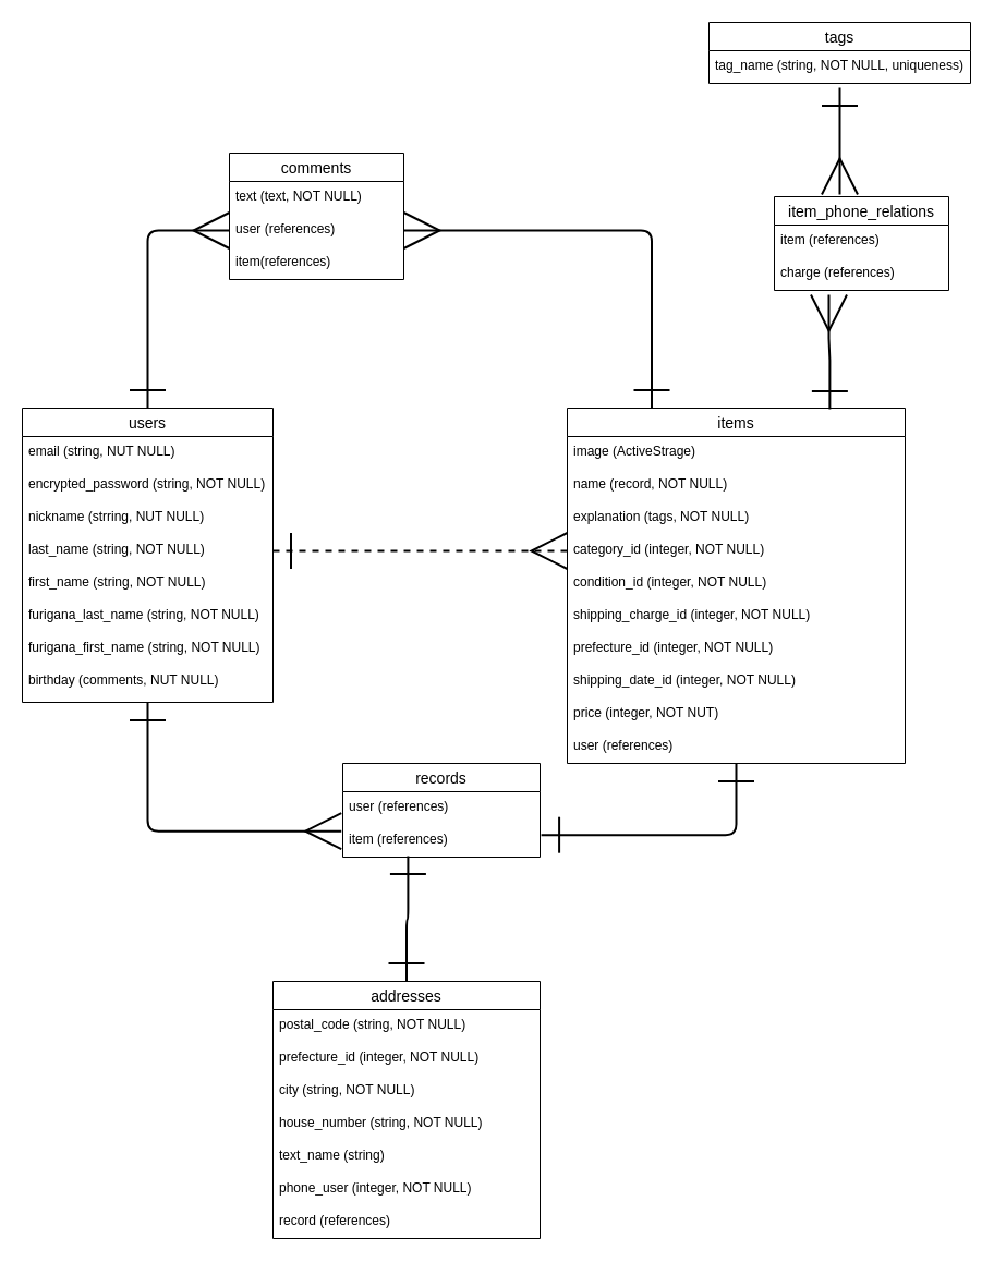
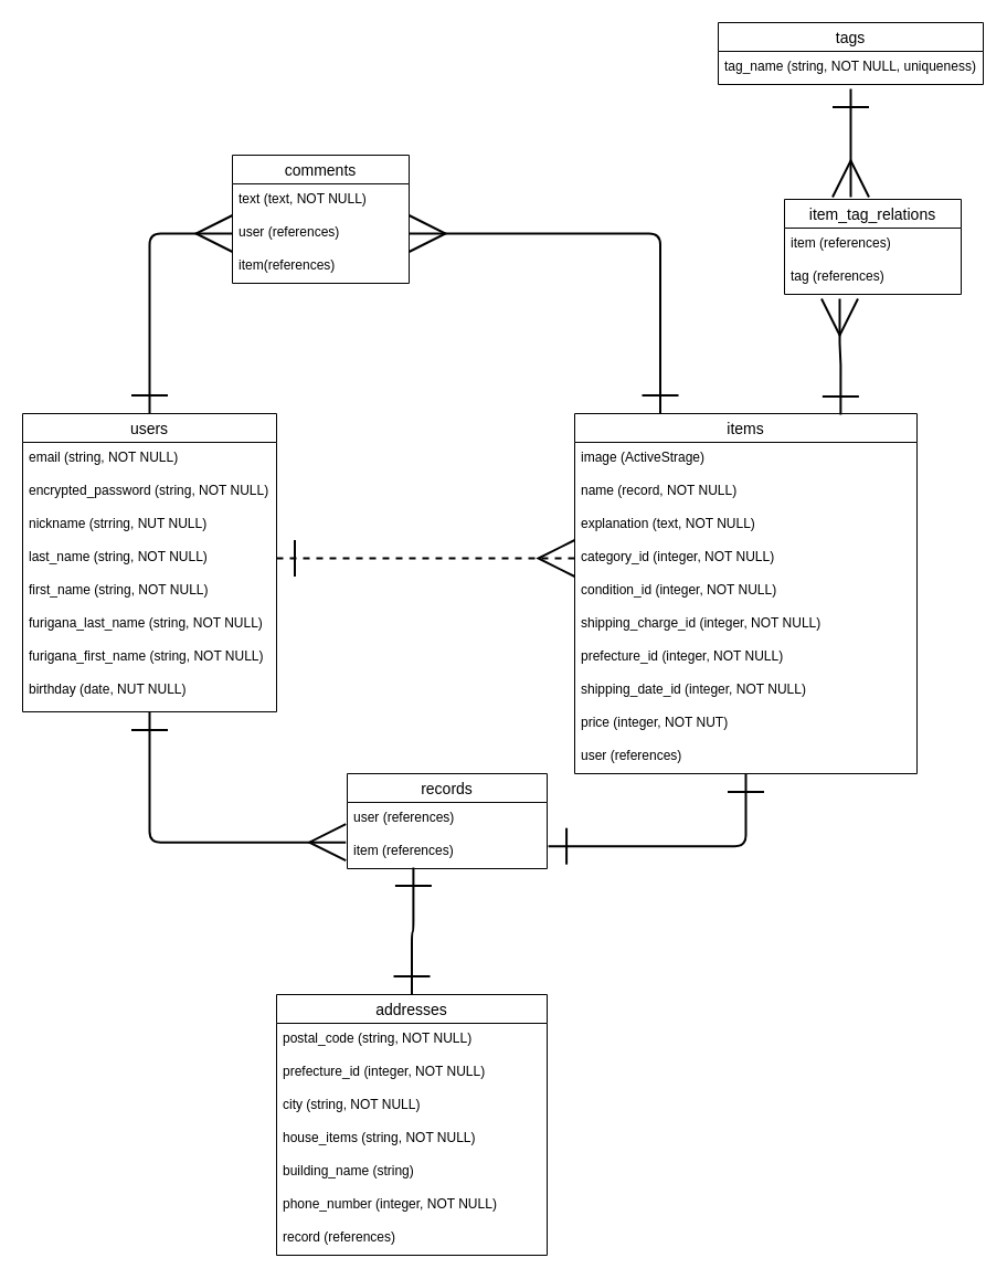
  <mxCell id="0" />
  <mxCell id="1" parent="0" />
  <mxCell id="2" style="edgeStyle=orthogonalEdgeStyle;curved=0;rounded=1;sketch=0;orthogonalLoop=1;jettySize=auto;html=1;entryX=-0.007;entryY=0.207;entryDx=0;entryDy=0;entryPerimeter=0;startArrow=ERone;startFill=0;startSize=30;endArrow=ERmany;endFill=0;endSize=30;strokeWidth=2;fontSize=12;" edge="1" parent="1" source="4" target="29"><mxGeometry relative="1" as="geometry" /></mxCell>
  <mxCell id="3" style="edgeStyle=orthogonalEdgeStyle;rounded=1;jumpSize=6;orthogonalLoop=1;jettySize=auto;html=1;startArrow=ERone;startFill=0;startSize=30;endArrow=ERmany;endFill=0;endSize=30;strokeWidth=2;" edge="1" parent="1" source="4" target="48"><mxGeometry relative="1" as="geometry" /></mxCell>
  <mxCell id="4" value="users" style="swimlane;fontStyle=0;childLayout=stackLayout;horizontal=1;startSize=26;horizontalStack=0;resizeParent=1;resizeParentMax=0;resizeLast=0;collapsible=1;marginBottom=0;align=center;fontSize=14;fillColor=none;" vertex="1" parent="1"><mxGeometry x="20" y="374" width="230" height="270" as="geometry" /></mxCell>
- <mxCell id="5" value="email (string, NUT NULL)" style="text;strokeColor=none;fillColor=none;spacingLeft=4;spacingRight=4;overflow=hidden;rotatable=0;points=[[0,0.5],[1,0.5]];portConstraint=eastwest;fontSize=12;" vertex="1" parent="4"><mxGeometry y="26" width="230" height="30" as="geometry" /></mxCell>
+ <mxCell id="5" value="email (string, NOT NULL)" style="text;strokeColor=none;fillColor=none;spacingLeft=4;spacingRight=4;overflow=hidden;rotatable=0;points=[[0,0.5],[1,0.5]];portConstraint=eastwest;fontSize=12;" vertex="1" parent="4"><mxGeometry y="26" width="230" height="30" as="geometry" /></mxCell>
  <mxCell id="6" value="encrypted_password (string, NOT NULL)" style="text;strokeColor=none;fillColor=none;spacingLeft=4;spacingRight=4;overflow=hidden;rotatable=0;points=[[0,0.5],[1,0.5]];portConstraint=eastwest;fontSize=12;" vertex="1" parent="4"><mxGeometry y="56" width="230" height="30" as="geometry" /></mxCell>
  <mxCell id="7" value="nickname (strring, NUT NULL)" style="text;strokeColor=none;fillColor=none;spacingLeft=4;spacingRight=4;overflow=hidden;rotatable=0;points=[[0,0.5],[1,0.5]];portConstraint=eastwest;fontSize=12;" vertex="1" parent="4"><mxGeometry y="86" width="230" height="30" as="geometry" /></mxCell>
  <mxCell id="8" value="last_name (string, NOT NULL)" style="text;strokeColor=none;fillColor=none;spacingLeft=4;spacingRight=4;overflow=hidden;rotatable=0;points=[[0,0.5],[1,0.5]];portConstraint=eastwest;fontSize=12;" vertex="1" parent="4"><mxGeometry y="116" width="230" height="30" as="geometry" /></mxCell>
  <mxCell id="9" value="first_name (string, NOT NULL)" style="text;strokeColor=none;fillColor=none;spacingLeft=4;spacingRight=4;overflow=hidden;rotatable=0;points=[[0,0.5],[1,0.5]];portConstraint=eastwest;fontSize=12;" vertex="1" parent="4"><mxGeometry y="146" width="230" height="30" as="geometry" /></mxCell>
  <mxCell id="10" value="furigana_last_name (string, NOT NULL)" style="text;strokeColor=none;fillColor=none;spacingLeft=4;spacingRight=4;overflow=hidden;rotatable=0;points=[[0,0.5],[1,0.5]];portConstraint=eastwest;fontSize=12;" vertex="1" parent="4"><mxGeometry y="176" width="230" height="30" as="geometry" /></mxCell>
  <mxCell id="11" value="furigana_first_name (string, NOT NULL)" style="text;strokeColor=none;fillColor=none;spacingLeft=4;spacingRight=4;overflow=hidden;rotatable=0;points=[[0,0.5],[1,0.5]];portConstraint=eastwest;fontSize=12;" vertex="1" parent="4"><mxGeometry y="206" width="230" height="30" as="geometry" /></mxCell>
- <mxCell id="12" value="birthday (comments, NUT NULL)" style="text;strokeColor=none;fillColor=none;spacingLeft=4;spacingRight=4;overflow=hidden;rotatable=0;points=[[0,0.5],[1,0.5]];portConstraint=eastwest;fontSize=12;" vertex="1" parent="4"><mxGeometry y="236" width="230" height="34" as="geometry" /></mxCell>
+ <mxCell id="12" value="birthday (date, NUT NULL)" style="text;strokeColor=none;fillColor=none;spacingLeft=4;spacingRight=4;overflow=hidden;rotatable=0;points=[[0,0.5],[1,0.5]];portConstraint=eastwest;fontSize=12;" vertex="1" parent="4"><mxGeometry y="236" width="230" height="34" as="geometry" /></mxCell>
  <mxCell id="13" style="edgeStyle=orthogonalEdgeStyle;curved=0;rounded=1;sketch=0;orthogonalLoop=1;jettySize=auto;html=1;entryX=1.006;entryY=0.323;entryDx=0;entryDy=0;entryPerimeter=0;startArrow=ERone;startFill=0;startSize=30;endArrow=ERone;endFill=0;endSize=30;strokeWidth=2;fontSize=12;" edge="1" parent="1" source="16" target="29"><mxGeometry relative="1" as="geometry" /></mxCell>
  <mxCell id="14" style="edgeStyle=orthogonalEdgeStyle;rounded=0;jumpSize=6;orthogonalLoop=1;jettySize=auto;html=1;startArrow=ERone;startFill=0;startSize=30;endArrow=ERmany;endFill=0;endSize=30;strokeWidth=2;exitX=0.777;exitY=0.003;exitDx=0;exitDy=0;exitPerimeter=0;" edge="1" parent="1" source="16"><mxGeometry relative="1" as="geometry"><mxPoint x="760" y="270" as="targetPoint" /><mxPoint x="760" y="350" as="sourcePoint" /><Array as="points"><mxPoint x="761" y="330" /><mxPoint x="760" y="310" /><mxPoint x="761" y="310" /></Array></mxGeometry></mxCell>
  <mxCell id="15" style="edgeStyle=orthogonalEdgeStyle;rounded=1;jumpSize=6;orthogonalLoop=1;jettySize=auto;html=1;startArrow=ERone;startFill=0;startSize=30;endArrow=ERmany;endFill=0;endSize=30;strokeWidth=2;exitX=0.25;exitY=0;exitDx=0;exitDy=0;" edge="1" parent="1" source="16" target="48"><mxGeometry relative="1" as="geometry" /></mxCell>
  <mxCell id="16" value="items" style="swimlane;fontStyle=0;childLayout=stackLayout;horizontal=1;startSize=26;horizontalStack=0;resizeParent=1;resizeParentMax=0;resizeLast=0;collapsible=1;marginBottom=0;align=center;fontSize=14;fillColor=none;" vertex="1" parent="1"><mxGeometry x="520" y="374" width="310" height="326" as="geometry" /></mxCell>
  <mxCell id="17" value="image (ActiveStrage)" style="text;strokeColor=none;fillColor=none;spacingLeft=4;spacingRight=4;overflow=hidden;rotatable=0;points=[[0,0.5],[1,0.5]];portConstraint=eastwest;fontSize=12;" vertex="1" parent="16"><mxGeometry y="26" width="310" height="30" as="geometry" /></mxCell>
  <mxCell id="18" value="name (record, NOT NULL)" style="text;strokeColor=none;fillColor=none;spacingLeft=4;spacingRight=4;overflow=hidden;rotatable=0;points=[[0,0.5],[1,0.5]];portConstraint=eastwest;fontSize=12;" vertex="1" parent="16"><mxGeometry y="56" width="310" height="30" as="geometry" /></mxCell>
- <mxCell id="19" value="explanation (tags, NOT NULL)" style="text;strokeColor=none;fillColor=none;spacingLeft=4;spacingRight=4;overflow=hidden;rotatable=0;points=[[0,0.5],[1,0.5]];portConstraint=eastwest;fontSize=12;" vertex="1" parent="16"><mxGeometry y="86" width="310" height="30" as="geometry" /></mxCell>
+ <mxCell id="19" value="explanation (text, NOT NULL)" style="text;strokeColor=none;fillColor=none;spacingLeft=4;spacingRight=4;overflow=hidden;rotatable=0;points=[[0,0.5],[1,0.5]];portConstraint=eastwest;fontSize=12;" vertex="1" parent="16"><mxGeometry y="86" width="310" height="30" as="geometry" /></mxCell>
  <mxCell id="20" value="category_id (integer, NOT NULL)" style="text;strokeColor=none;fillColor=none;spacingLeft=4;spacingRight=4;overflow=hidden;rotatable=0;points=[[0,0.5],[1,0.5]];portConstraint=eastwest;fontSize=12;" vertex="1" parent="16"><mxGeometry y="116" width="310" height="30" as="geometry" /></mxCell>
  <mxCell id="21" value="condition_id (integer, NOT NULL)" style="text;strokeColor=none;fillColor=none;spacingLeft=4;spacingRight=4;overflow=hidden;rotatable=0;points=[[0,0.5],[1,0.5]];portConstraint=eastwest;fontSize=12;" vertex="1" parent="16"><mxGeometry y="146" width="310" height="30" as="geometry" /></mxCell>
  <mxCell id="22" value="shipping_charge_id (integer, NOT NULL)" style="text;strokeColor=none;fillColor=none;spacingLeft=4;spacingRight=4;overflow=hidden;rotatable=0;points=[[0,0.5],[1,0.5]];portConstraint=eastwest;fontSize=12;" vertex="1" parent="16"><mxGeometry y="176" width="310" height="30" as="geometry" /></mxCell>
  <mxCell id="23" value="prefecture_id (integer, NOT NULL)" style="text;strokeColor=none;fillColor=none;spacingLeft=4;spacingRight=4;overflow=hidden;rotatable=0;points=[[0,0.5],[1,0.5]];portConstraint=eastwest;fontSize=12;" vertex="1" parent="16"><mxGeometry y="206" width="310" height="30" as="geometry" /></mxCell>
  <mxCell id="24" value="shipping_date_id (integer, NOT NULL)" style="text;strokeColor=none;fillColor=none;spacingLeft=4;spacingRight=4;overflow=hidden;rotatable=0;points=[[0,0.5],[1,0.5]];portConstraint=eastwest;fontSize=12;" vertex="1" parent="16"><mxGeometry y="236" width="310" height="30" as="geometry" /></mxCell>
  <mxCell id="25" value="price (integer, NOT NUT)" style="text;strokeColor=none;fillColor=none;spacingLeft=4;spacingRight=4;overflow=hidden;rotatable=0;points=[[0,0.5],[1,0.5]];portConstraint=eastwest;fontSize=12;" vertex="1" parent="16"><mxGeometry y="266" width="310" height="30" as="geometry" /></mxCell>
  <mxCell id="26" value="user (references)" style="text;strokeColor=none;fillColor=none;spacingLeft=4;spacingRight=4;overflow=hidden;rotatable=0;points=[[0,0.5],[1,0.5]];portConstraint=eastwest;fontSize=12;" vertex="1" parent="16"><mxGeometry y="296" width="310" height="30" as="geometry" /></mxCell>
  <mxCell id="27" value="records" style="swimlane;fontStyle=0;childLayout=stackLayout;horizontal=1;startSize=26;horizontalStack=0;resizeParent=1;resizeParentMax=0;resizeLast=0;collapsible=1;marginBottom=0;align=center;fontSize=14;fillColor=none;" vertex="1" parent="1"><mxGeometry x="314" y="700" width="181" height="86" as="geometry" /></mxCell>
  <mxCell id="28" value="user (references)" style="text;strokeColor=none;fillColor=none;spacingLeft=4;spacingRight=4;overflow=hidden;rotatable=0;points=[[0,0.5],[1,0.5]];portConstraint=eastwest;fontSize=12;" vertex="1" parent="27"><mxGeometry y="26" width="181" height="30" as="geometry" /></mxCell>
  <mxCell id="29" value="item (references)" style="text;strokeColor=none;fillColor=none;spacingLeft=4;spacingRight=4;overflow=hidden;rotatable=0;points=[[0,0.5],[1,0.5]];portConstraint=eastwest;fontSize=12;" vertex="1" parent="27"><mxGeometry y="56" width="181" height="30" as="geometry" /></mxCell>
  <mxCell id="30" style="edgeStyle=orthogonalEdgeStyle;curved=0;rounded=1;sketch=0;orthogonalLoop=1;jettySize=auto;html=1;startArrow=ERone;startFill=0;startSize=30;endArrow=ERone;endFill=0;endSize=30;strokeWidth=2;fontSize=12;entryX=0.331;entryY=0.967;entryDx=0;entryDy=0;entryPerimeter=0;" edge="1" parent="1" source="31" target="29"><mxGeometry relative="1" as="geometry"><mxPoint x="390" y="670" as="targetPoint" /><Array as="points" /></mxGeometry></mxCell>
  <mxCell id="31" value="addresses" style="swimlane;fontStyle=0;childLayout=stackLayout;horizontal=1;startSize=26;horizontalStack=0;resizeParent=1;resizeParentMax=0;resizeLast=0;collapsible=1;marginBottom=0;align=center;fontSize=14;fillColor=none;" vertex="1" parent="1"><mxGeometry x="250" y="900" width="245" height="236" as="geometry" /></mxCell>
  <mxCell id="32" value="postal_code (string, NOT NULL)" style="text;strokeColor=none;fillColor=none;spacingLeft=4;spacingRight=4;overflow=hidden;rotatable=0;points=[[0,0.5],[1,0.5]];portConstraint=eastwest;fontSize=12;" vertex="1" parent="31"><mxGeometry y="26" width="245" height="30" as="geometry" /></mxCell>
  <mxCell id="33" value="prefecture_id (integer, NOT NULL)" style="text;strokeColor=none;fillColor=none;spacingLeft=4;spacingRight=4;overflow=hidden;rotatable=0;points=[[0,0.5],[1,0.5]];portConstraint=eastwest;fontSize=12;" vertex="1" parent="31"><mxGeometry y="56" width="245" height="30" as="geometry" /></mxCell>
  <mxCell id="34" value="city (string, NOT NULL)" style="text;strokeColor=none;fillColor=none;spacingLeft=4;spacingRight=4;overflow=hidden;rotatable=0;points=[[0,0.5],[1,0.5]];portConstraint=eastwest;fontSize=12;" vertex="1" parent="31"><mxGeometry y="86" width="245" height="30" as="geometry" /></mxCell>
- <mxCell id="35" value="house_number (string, NOT NULL)" style="text;strokeColor=none;fillColor=none;spacingLeft=4;spacingRight=4;overflow=hidden;rotatable=0;points=[[0,0.5],[1,0.5]];portConstraint=eastwest;fontSize=12;" vertex="1" parent="31"><mxGeometry y="116" width="245" height="30" as="geometry" /></mxCell>
- <mxCell id="36" value="text_name (string)" style="text;strokeColor=none;fillColor=none;spacingLeft=4;spacingRight=4;overflow=hidden;rotatable=0;points=[[0,0.5],[1,0.5]];portConstraint=eastwest;fontSize=12;" vertex="1" parent="31"><mxGeometry y="146" width="245" height="30" as="geometry" /></mxCell>
- <mxCell id="37" value="phone_user (integer, NOT NULL)" style="text;strokeColor=none;fillColor=none;spacingLeft=4;spacingRight=4;overflow=hidden;rotatable=0;points=[[0,0.5],[1,0.5]];portConstraint=eastwest;fontSize=12;" vertex="1" parent="31"><mxGeometry y="176" width="245" height="30" as="geometry" /></mxCell>
+ <mxCell id="35" value="house_items (string, NOT NULL)" style="text;strokeColor=none;fillColor=none;spacingLeft=4;spacingRight=4;overflow=hidden;rotatable=0;points=[[0,0.5],[1,0.5]];portConstraint=eastwest;fontSize=12;" vertex="1" parent="31"><mxGeometry y="116" width="245" height="30" as="geometry" /></mxCell>
+ <mxCell id="36" value="building_name (string)" style="text;strokeColor=none;fillColor=none;spacingLeft=4;spacingRight=4;overflow=hidden;rotatable=0;points=[[0,0.5],[1,0.5]];portConstraint=eastwest;fontSize=12;" vertex="1" parent="31"><mxGeometry y="146" width="245" height="30" as="geometry" /></mxCell>
+ <mxCell id="37" value="phone_number (integer, NOT NULL)" style="text;strokeColor=none;fillColor=none;spacingLeft=4;spacingRight=4;overflow=hidden;rotatable=0;points=[[0,0.5],[1,0.5]];portConstraint=eastwest;fontSize=12;" vertex="1" parent="31"><mxGeometry y="176" width="245" height="30" as="geometry" /></mxCell>
  <mxCell id="38" value="record (references)" style="text;strokeColor=none;fillColor=none;spacingLeft=4;spacingRight=4;overflow=hidden;rotatable=0;points=[[0,0.5],[1,0.5]];portConstraint=eastwest;fontSize=12;" vertex="1" parent="31"><mxGeometry y="206" width="245" height="30" as="geometry" /></mxCell>
  <mxCell id="39" style="edgeStyle=orthogonalEdgeStyle;curved=0;rounded=1;sketch=0;orthogonalLoop=1;jettySize=auto;html=1;endArrow=ERmany;endFill=0;endSize=30;strokeWidth=2;fontSize=12;startSize=30;startArrow=ERone;startFill=0;dashed=1;" edge="1" parent="1" source="8" target="20"><mxGeometry relative="1" as="geometry" /></mxCell>
  <mxCell id="40" value="tags" style="swimlane;fontStyle=0;childLayout=stackLayout;horizontal=1;startSize=26;horizontalStack=0;resizeParent=1;resizeParentMax=0;resizeLast=0;collapsible=1;marginBottom=0;align=center;fontSize=14;" vertex="1" parent="1"><mxGeometry x="650" y="20" width="240" height="56" as="geometry" /></mxCell>
  <mxCell id="41" value="tag_name (string, NOT NULL, uniqueness)" style="text;strokeColor=none;fillColor=none;spacingLeft=4;spacingRight=4;overflow=hidden;rotatable=0;points=[[0,0.5],[1,0.5]];portConstraint=eastwest;fontSize=12;" vertex="1" parent="40"><mxGeometry y="26" width="240" height="30" as="geometry" /></mxCell>
- <mxCell id="42" value="item_phone_relations" style="swimlane;fontStyle=0;childLayout=stackLayout;horizontal=1;startSize=26;horizontalStack=0;resizeParent=1;resizeParentMax=0;resizeLast=0;collapsible=1;marginBottom=0;align=center;fontSize=14;" vertex="1" parent="1"><mxGeometry x="710" y="180" width="160" height="86" as="geometry" /></mxCell>
+ <mxCell id="42" value="item_tag_relations" style="swimlane;fontStyle=0;childLayout=stackLayout;horizontal=1;startSize=26;horizontalStack=0;resizeParent=1;resizeParentMax=0;resizeLast=0;collapsible=1;marginBottom=0;align=center;fontSize=14;" vertex="1" parent="1"><mxGeometry x="710" y="180" width="160" height="86" as="geometry" /></mxCell>
  <mxCell id="43" value="item (references)" style="text;strokeColor=none;fillColor=none;spacingLeft=4;spacingRight=4;overflow=hidden;rotatable=0;points=[[0,0.5],[1,0.5]];portConstraint=eastwest;fontSize=12;" vertex="1" parent="42"><mxGeometry y="26" width="160" height="30" as="geometry" /></mxCell>
- <mxCell id="44" value="charge (references)" style="text;strokeColor=none;fillColor=none;spacingLeft=4;spacingRight=4;overflow=hidden;rotatable=0;points=[[0,0.5],[1,0.5]];portConstraint=eastwest;fontSize=12;" vertex="1" parent="42"><mxGeometry y="56" width="160" height="30" as="geometry" /></mxCell>
+ <mxCell id="44" value="tag (references)" style="text;strokeColor=none;fillColor=none;spacingLeft=4;spacingRight=4;overflow=hidden;rotatable=0;points=[[0,0.5],[1,0.5]];portConstraint=eastwest;fontSize=12;" vertex="1" parent="42"><mxGeometry y="56" width="160" height="30" as="geometry" /></mxCell>
  <mxCell id="45" style="rounded=0;orthogonalLoop=1;jettySize=auto;html=1;endArrow=ERone;endFill=0;jumpSize=6;strokeWidth=2;startArrow=ERmany;startFill=0;endSize=30;startSize=30;entryX=0.5;entryY=1.133;entryDx=0;entryDy=0;entryPerimeter=0;edgeStyle=orthogonalEdgeStyle;" edge="1" parent="1" target="41"><mxGeometry relative="1" as="geometry"><mxPoint x="770" y="178" as="sourcePoint" /><Array as="points"><mxPoint x="770" y="178" /></Array></mxGeometry></mxCell>
  <mxCell id="46" value="comments" style="swimlane;fontStyle=0;childLayout=stackLayout;horizontal=1;startSize=26;horizontalStack=0;resizeParent=1;resizeParentMax=0;resizeLast=0;collapsible=1;marginBottom=0;align=center;fontSize=14;fillColor=none;" vertex="1" parent="1"><mxGeometry x="210" y="140" width="160" height="116" as="geometry" /></mxCell>
  <mxCell id="47" value="text (text, NOT NULL)" style="text;strokeColor=none;fillColor=none;spacingLeft=4;spacingRight=4;overflow=hidden;rotatable=0;points=[[0,0.5],[1,0.5]];portConstraint=eastwest;fontSize=12;" vertex="1" parent="46"><mxGeometry y="26" width="160" height="30" as="geometry" /></mxCell>
  <mxCell id="48" value="user (references)" style="text;strokeColor=none;fillColor=none;spacingLeft=4;spacingRight=4;overflow=hidden;rotatable=0;points=[[0,0.5],[1,0.5]];portConstraint=eastwest;fontSize=12;" vertex="1" parent="46"><mxGeometry y="56" width="160" height="30" as="geometry" /></mxCell>
  <mxCell id="49" value="item(references)" style="text;strokeColor=none;fillColor=none;spacingLeft=4;spacingRight=4;overflow=hidden;rotatable=0;points=[[0,0.5],[1,0.5]];portConstraint=eastwest;fontSize=12;" vertex="1" parent="46"><mxGeometry y="86" width="160" height="30" as="geometry" /></mxCell>
